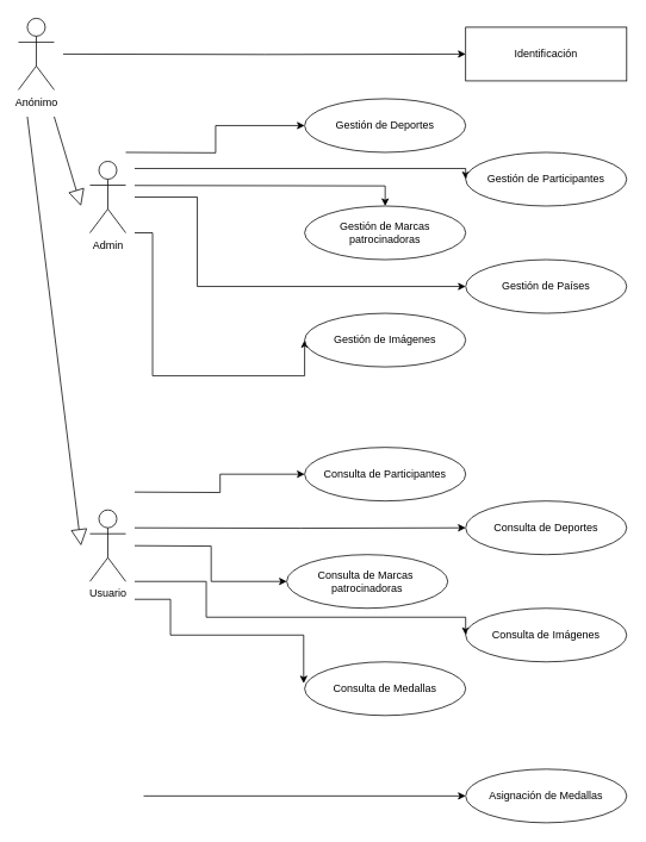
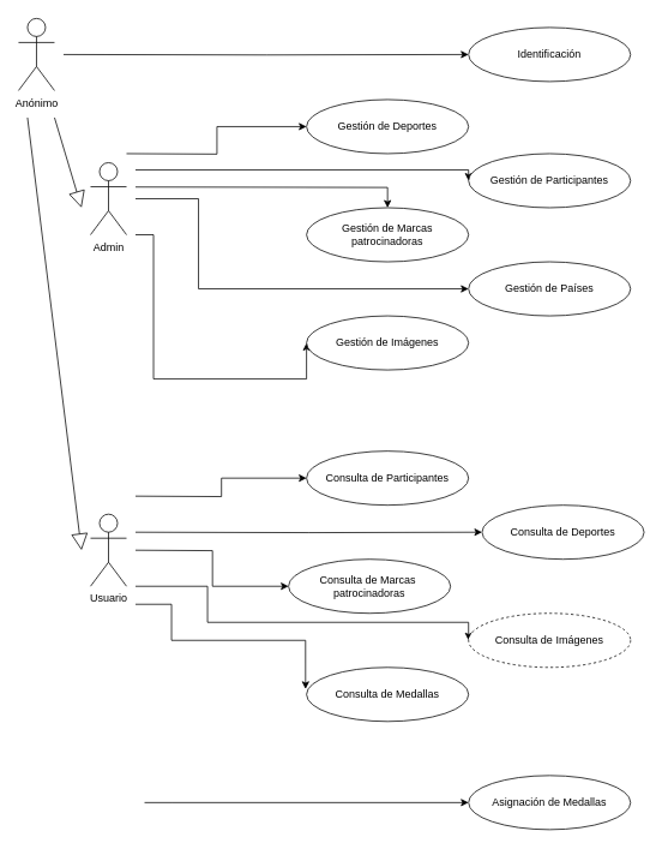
  <mxCell id="0" />
  <mxCell id="1" parent="0" />
  <mxCell id="2" style="edgeStyle=orthogonalEdgeStyle;rounded=0;orthogonalLoop=1;jettySize=auto;html=1;entryX=0;entryY=0.5;entryDx=0;entryDy=0;" parent="1" target="15" edge="1"><mxGeometry relative="1" as="geometry"><mxPoint x="140" y="170" as="sourcePoint" /></mxGeometry></mxCell>
  <mxCell id="3" style="edgeStyle=orthogonalEdgeStyle;rounded=0;orthogonalLoop=1;jettySize=auto;html=1;entryX=0;entryY=0.5;entryDx=0;entryDy=0;" parent="1" target="16" edge="1"><mxGeometry relative="1" as="geometry"><mxPoint x="150" y="188" as="sourcePoint" /><Array as="points"><mxPoint x="520" y="188" /></Array></mxGeometry></mxCell>
  <mxCell id="4" style="edgeStyle=orthogonalEdgeStyle;rounded=0;orthogonalLoop=1;jettySize=auto;html=1;" parent="1" target="17" edge="1"><mxGeometry relative="1" as="geometry"><mxPoint x="150" y="207" as="sourcePoint" /></mxGeometry></mxCell>
  <mxCell id="5" style="edgeStyle=orthogonalEdgeStyle;rounded=0;orthogonalLoop=1;jettySize=auto;html=1;entryX=0;entryY=0.5;entryDx=0;entryDy=0;" parent="1" target="18" edge="1"><mxGeometry relative="1" as="geometry"><mxPoint x="220" y="300" as="targetPoint" /><mxPoint x="150" y="220" as="sourcePoint" /><Array as="points"><mxPoint x="220" y="220" /><mxPoint x="220" y="320" /></Array></mxGeometry></mxCell>
  <mxCell id="6" style="edgeStyle=orthogonalEdgeStyle;rounded=0;orthogonalLoop=1;jettySize=auto;html=1;entryX=0;entryY=0.5;entryDx=0;entryDy=0;" parent="1" target="24" edge="1"><mxGeometry relative="1" as="geometry"><mxPoint x="150" y="260" as="sourcePoint" /><Array as="points"><mxPoint x="170" y="260" /><mxPoint x="170" y="420" /><mxPoint x="340" y="420" /></Array></mxGeometry></mxCell>
  <mxCell id="7" value="Admin" style="shape=umlActor;verticalLabelPosition=bottom;labelBackgroundColor=#ffffff;verticalAlign=top;html=1;outlineConnect=0;" parent="1" vertex="1"><mxGeometry x="100" y="180" width="40" height="80" as="geometry" /></mxCell>
  <mxCell id="8" style="edgeStyle=orthogonalEdgeStyle;rounded=0;orthogonalLoop=1;jettySize=auto;html=1;entryX=0;entryY=0.5;entryDx=0;entryDy=0;" parent="1" target="19" edge="1"><mxGeometry relative="1" as="geometry"><mxPoint x="150" y="550" as="sourcePoint" /></mxGeometry></mxCell>
  <mxCell id="9" style="edgeStyle=orthogonalEdgeStyle;rounded=0;orthogonalLoop=1;jettySize=auto;html=1;entryX=0;entryY=0.5;entryDx=0;entryDy=0;" parent="1" target="20" edge="1"><mxGeometry relative="1" as="geometry"><mxPoint x="150" y="590" as="sourcePoint" /></mxGeometry></mxCell>
  <mxCell id="10" style="edgeStyle=orthogonalEdgeStyle;rounded=0;orthogonalLoop=1;jettySize=auto;html=1;entryX=0;entryY=0.5;entryDx=0;entryDy=0;" parent="1" target="21" edge="1"><mxGeometry relative="1" as="geometry"><mxPoint x="150" y="610" as="sourcePoint" /></mxGeometry></mxCell>
  <mxCell id="11" style="edgeStyle=orthogonalEdgeStyle;rounded=0;orthogonalLoop=1;jettySize=auto;html=1;entryX=0;entryY=0.5;entryDx=0;entryDy=0;" parent="1" target="22" edge="1"><mxGeometry relative="1" as="geometry"><mxPoint x="150" y="650" as="sourcePoint" /><Array as="points"><mxPoint x="230" y="650" /><mxPoint x="230" y="690" /><mxPoint x="520" y="690" /></Array></mxGeometry></mxCell>
  <mxCell id="12" style="edgeStyle=orthogonalEdgeStyle;rounded=0;orthogonalLoop=1;jettySize=auto;html=1;entryX=-0.006;entryY=0.4;entryDx=0;entryDy=0;entryPerimeter=0;" parent="1" target="23" edge="1"><mxGeometry relative="1" as="geometry"><mxPoint x="150" y="670" as="sourcePoint" /><Array as="points"><mxPoint x="190" y="670" /><mxPoint x="190" y="710" /><mxPoint x="339" y="710" /></Array></mxGeometry></mxCell>
  <mxCell id="13" value="Usuario" style="shape=umlActor;verticalLabelPosition=bottom;labelBackgroundColor=#ffffff;verticalAlign=top;html=1;outlineConnect=0;" parent="1" vertex="1"><mxGeometry x="100" y="570" width="40" height="80" as="geometry" /></mxCell>
  <mxCell id="14" style="edgeStyle=orthogonalEdgeStyle;rounded=0;orthogonalLoop=1;jettySize=auto;html=1;entryX=0;entryY=0.5;entryDx=0;entryDy=0;" parent="1" target="25" edge="1"><mxGeometry relative="1" as="geometry"><mxPoint x="160" y="890" as="sourcePoint" /><Array as="points"><mxPoint x="190" y="890" /></Array></mxGeometry></mxCell>
  <mxCell id="15" value="Gestión de Deportes" style="ellipse;whiteSpace=wrap;html=1;" parent="1" vertex="1"><mxGeometry x="340" y="110" width="180" height="60" as="geometry" /></mxCell>
  <mxCell id="16" value="Gestión de Participantes" style="ellipse;whiteSpace=wrap;html=1;" parent="1" vertex="1"><mxGeometry x="520" y="170" width="180" height="60" as="geometry" /></mxCell>
  <mxCell id="17" value="Gestión de Marcas patrocinadoras" style="ellipse;whiteSpace=wrap;html=1;" parent="1" vertex="1"><mxGeometry x="340" y="230" width="180" height="60" as="geometry" /></mxCell>
  <mxCell id="18" value="Gestión de Países" style="ellipse;whiteSpace=wrap;html=1;" parent="1" vertex="1"><mxGeometry x="520" y="290" width="180" height="60" as="geometry" /></mxCell>
  <mxCell id="19" value="Consulta de Participantes" style="ellipse;whiteSpace=wrap;html=1;" parent="1" vertex="1"><mxGeometry x="340" y="500" width="180" height="60" as="geometry" /></mxCell>
- <mxCell id="20" value="Consulta de Deportes" style="ellipse;whiteSpace=wrap;html=1;" parent="1" vertex="1"><mxGeometry x="520" y="560" width="180" height="60" as="geometry" /></mxCell>
+ <mxCell id="20" value="Consulta de Deportes" style="ellipse;whiteSpace=wrap;html=1;" parent="1" vertex="1"><mxGeometry x="535" y="560" width="180" height="60" as="geometry" /></mxCell>
  <mxCell id="21" value="Consulta de Marcas&amp;nbsp; patrocinadoras" style="ellipse;whiteSpace=wrap;html=1;" parent="1" vertex="1"><mxGeometry x="320" y="620" width="180" height="60" as="geometry" /></mxCell>
- <mxCell id="22" value="Consulta de Imágenes" style="ellipse;whiteSpace=wrap;html=1;" parent="1" vertex="1"><mxGeometry x="520" y="680" width="180" height="60" as="geometry" /></mxCell>
+ <mxCell id="22" value="Consulta de Imágenes" style="ellipse;whiteSpace=wrap;html=1;dashed=1;" parent="1" vertex="1"><mxGeometry x="520" y="680" width="180" height="60" as="geometry" /></mxCell>
  <mxCell id="23" value="Consulta de Medallas" style="ellipse;whiteSpace=wrap;html=1;" parent="1" vertex="1"><mxGeometry x="340" y="740" width="180" height="60" as="geometry" /></mxCell>
  <mxCell id="24" value="Gestión de Imágenes" style="ellipse;whiteSpace=wrap;html=1;" parent="1" vertex="1"><mxGeometry x="340" y="350" width="180" height="60" as="geometry" /></mxCell>
  <mxCell id="25" value="Asignación de Medallas" style="ellipse;whiteSpace=wrap;html=1;" parent="1" vertex="1"><mxGeometry x="520" y="860" width="180" height="60" as="geometry" /></mxCell>
  <mxCell id="26" style="edgeStyle=orthogonalEdgeStyle;rounded=0;orthogonalLoop=1;jettySize=auto;html=1;entryX=0;entryY=0.5;entryDx=0;entryDy=0;" parent="1" target="27" edge="1"><mxGeometry relative="1" as="geometry"><mxPoint x="70" y="60" as="sourcePoint" /></mxGeometry></mxCell>
- <mxCell id="27" value="Identificación" style="whiteSpace=wrap;html=1;rounded=0;" parent="1" vertex="1"><mxGeometry x="520" y="30" width="180" height="60" as="geometry" /></mxCell>
+ <mxCell id="27" value="Identificación" style="ellipse;whiteSpace=wrap;html=1;" parent="1" vertex="1"><mxGeometry x="520" y="30" width="180" height="60" as="geometry" /></mxCell>
  <mxCell id="28" value="" style="endArrow=block;endSize=16;endFill=0;html=1;" parent="1" edge="1"><mxGeometry x="-1" y="-425" width="160" relative="1" as="geometry"><mxPoint x="60" y="130" as="sourcePoint" /><mxPoint x="90" y="230" as="targetPoint" /><mxPoint x="-390" y="-255" as="offset" /></mxGeometry></mxCell>
  <mxCell id="29" value="" style="endArrow=block;endSize=16;endFill=0;html=1;" parent="1" edge="1"><mxGeometry x="-1" y="-425" width="160" relative="1" as="geometry"><mxPoint x="30" y="130" as="sourcePoint" /><mxPoint x="90" y="610" as="targetPoint" /><mxPoint x="-390" y="-255" as="offset" /></mxGeometry></mxCell>
  <mxCell id="30" value="Anónimo" style="shape=umlActor;verticalLabelPosition=bottom;labelBackgroundColor=#ffffff;verticalAlign=top;html=1;outlineConnect=0;" parent="1" vertex="1"><mxGeometry x="20" y="20" width="40" height="80" as="geometry" /></mxCell>
